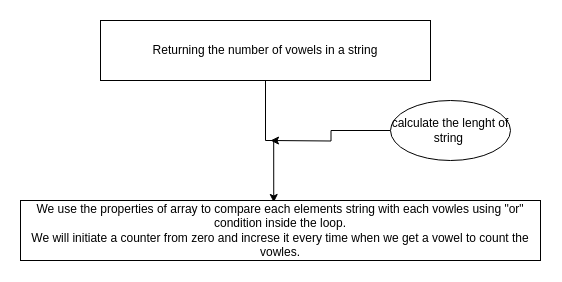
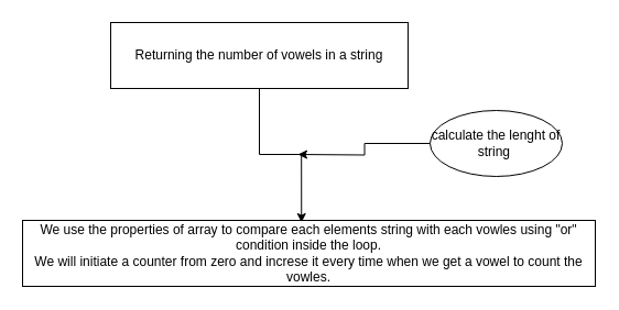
  <mxCell id="0" />
  <mxCell id="1" parent="0" />
  <mxCell id="2" style="edgeStyle=orthogonalEdgeStyle;rounded=0;orthogonalLoop=1;jettySize=auto;html=1;exitX=0.5;exitY=1;exitDx=0;exitDy=0;entryX=0.487;entryY=0.033;entryDx=0;entryDy=0;entryPerimeter=0;" edge="1" parent="1" source="3" target="4"><mxGeometry relative="1" as="geometry" /></mxCell>
- <mxCell id="3" value="Returning the number of vowels in a string" style="rounded=0;whiteSpace=wrap;html=1;" vertex="1" parent="1"><mxGeometry x="100" y="20" width="330" height="60" as="geometry" /></mxCell>
+ <mxCell id="3" value="Returning the number of vowels in a string" style="rounded=0;whiteSpace=wrap;html=1;" vertex="1" parent="1"><mxGeometry x="100" y="20" width="270" height="60" as="geometry" /></mxCell>
  <mxCell id="4" value="We use the properties of array to compare each elements string with each vowles using &quot;or&quot; condition inside the loop.&lt;br&gt;We will initiate a counter from zero and increse it every time when we get a vowel to count the vowles." style="rounded=0;whiteSpace=wrap;html=1;" vertex="1" parent="1"><mxGeometry x="20" y="200" width="520" height="60" as="geometry" /></mxCell>
  <mxCell id="5" style="edgeStyle=orthogonalEdgeStyle;rounded=0;orthogonalLoop=1;jettySize=auto;html=1;exitX=0;exitY=0.5;exitDx=0;exitDy=0;" edge="1" parent="1" source="6"><mxGeometry relative="1" as="geometry"><mxPoint x="270" y="140" as="targetPoint" /></mxGeometry></mxCell>
  <mxCell id="6" value="calculate the lenght of string&amp;nbsp;" style="ellipse;whiteSpace=wrap;html=1;" vertex="1" parent="1"><mxGeometry x="390" y="100" width="120" height="60" as="geometry" /></mxCell>
